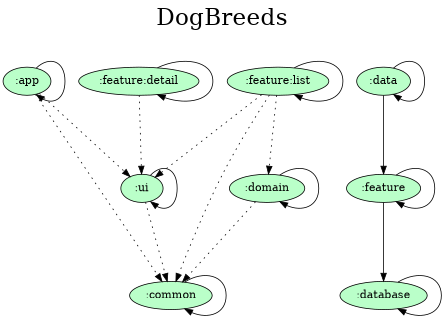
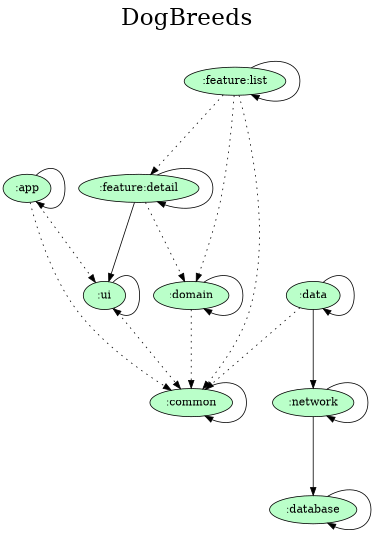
  digraph {
    fontname="DejaVu Serif"
    fontsize=30
    label="DogBreeds\n "
    labelloc=t
    rankdir=TB
    ranksep=1.4
    node [fillcolor="#baffc9" fontname="DejaVu Serif" style=filled]
    edge [fontname="DejaVu Serif"]
    ":app"
    ":common"
    ":ui"
    ":feature:detail"
    ":domain"
    ":feature:list"
    ":data"
-   ":network" [label=":feature"]
+   ":network"
    ":database"
    subgraph sub_1 {
      rank=same
    }
    ":app" -> ":app"
    ":app" -> ":common" [style=dotted]
    ":app" -> ":ui" [style=dotted]
    ":common" -> ":common"
    ":ui" -> ":common" [style=dotted]
    ":ui" -> ":ui"
-   ":feature:detail" -> ":ui" [style=dotted]
+   ":feature:detail" -> ":ui" [style=solid]
    ":feature:detail" -> ":feature:detail"
+   ":feature:detail" -> ":domain" [style=dotted]
    ":domain" -> ":common" [style=dotted]
    ":domain" -> ":domain"
    ":feature:list" -> ":common" [style=dotted]
-   ":feature:list" -> ":ui" [style=dotted]
+   ":feature:list" -> ":feature:detail" [style=dotted]
    ":feature:list" -> ":domain" [style=dotted]
    ":feature:list" -> ":feature:list"
+   ":data" -> ":common" [style=dotted]
    ":data" -> ":data"
    ":data" -> ":network"
    ":network" -> ":network"
    ":network" -> ":database"
    ":database" -> ":database"
  }
